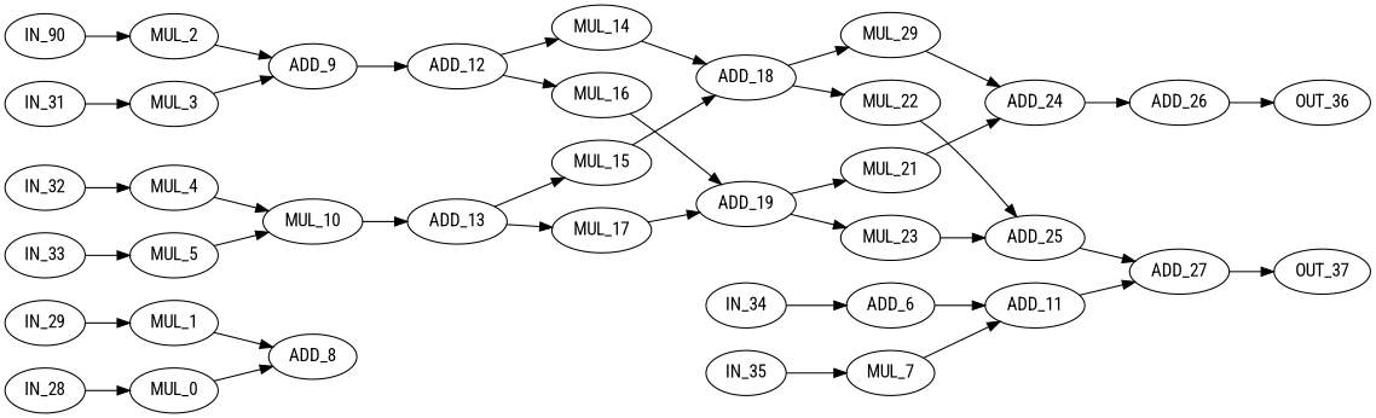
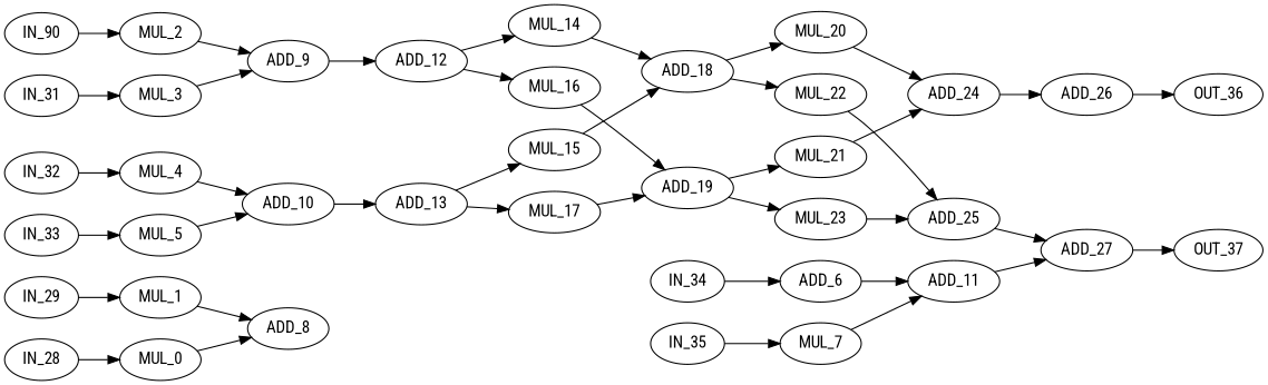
  digraph {
    fontname="Roboto Condensed"
    rankdir=LR
    node [fontname="Roboto Condensed" op=muli]
    edge [fontname="Roboto Condensed" port=0 w=0]
    n1 [label=MUL_0 value=2]
    n2 [label=ADD_8 op=add]
    n3 [label=MUL_1 value=2]
    n4 [label=MUL_2 value=2]
    n5 [label=ADD_9 op=add]
    n6 [label=ADD_12 op=addi value=2]
    n7 [label=MUL_3 value=2]
    n8 [label=MUL_4 value=2]
-   n9 [label=MUL_10 op=add]
+   n9 [label=ADD_10 op=add]
    n10 [label=ADD_13 op=addi value=2]
    n11 [label=MUL_5 value=2]
    n12 [label=ADD_6 value=2]
    n13 [label=ADD_11 op=add]
    n14 [label=ADD_27 op=add]
    n15 [label=MUL_7 value=2]
    n16 [label=ADD_26 op=add]
    n17 [label=OUT_36 op=out]
    n18 [label=MUL_14 value=2]
    n19 [label=MUL_16 value=2]
    n20 [label=MUL_15 value=2]
    n21 [label=MUL_17 value=2]
    n22 [label=OUT_37 op=out]
    n23 [label=ADD_18 op=add]
    n24 [label=ADD_19 op=add]
-   n25 [label=MUL_29 value=2]
+   n25 [label=MUL_20 value=2]
    n26 [label=MUL_22 value=2]
    n27 [label=MUL_21 value=2]
    n28 [label=MUL_23 value=2]
    n29 [label=ADD_24 op=add]
    n30 [label=ADD_25 op=add]
    n31 [label=IN_28 op=in]
    n32 [label=IN_29 op=in]
    n33 [label=IN_90 op=in]
    n34 [label=IN_31 op=in]
    n35 [label=IN_32 op=in]
    n36 [label=IN_33 op=in]
    n37 [label=IN_34 op=in]
    n38 [label=IN_35 op=in]
    n1 -> n2
    n3 -> n2 [port=1]
    n4 -> n5
    n5 -> n6
    n6 -> n18
    n6 -> n19
    n7 -> n5 [port=1]
    n8 -> n9
    n9 -> n10
    n10 -> n20
    n10 -> n21
    n11 -> n9 [port=1]
    n12 -> n13
    n13 -> n14
    n14 -> n22
    n15 -> n13 [port=1]
    n16 -> n17
    n18 -> n23
    n19 -> n24
    n20 -> n23 [port=1]
    n21 -> n24 [port=1]
    n23 -> n25
    n23 -> n26
    n24 -> n27
    n24 -> n28
    n25 -> n29
    n26 -> n30
    n27 -> n29 [port=1]
    n28 -> n30 [port=1]
    n29 -> n16 [port=1]
    n30 -> n14 [port=1]
    n31 -> n1
    n32 -> n3
    n33 -> n4
    n34 -> n7
    n35 -> n8
    n36 -> n11
    n37 -> n12
    n38 -> n15
  }
